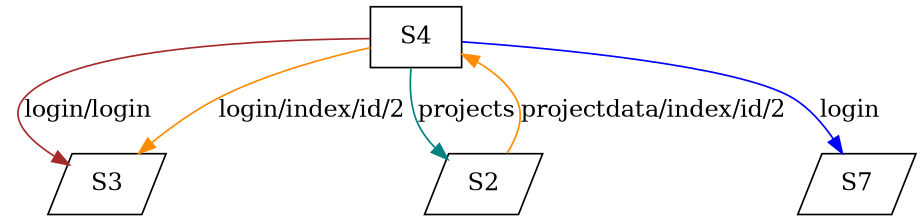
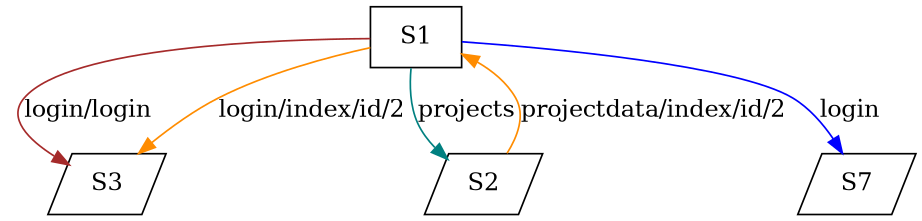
  digraph {
    node [shape=parallelogram]
    edge [color=darkorange]
-   S4 [shape=box]
+   S4 [shape=box label=S1]
    S3
    S2
    n4 [label=S7]
    S4 -> S3 [color=brown label="login/login"]
    S4 -> S3 [label="login/index/id/2"]
    S4 -> S2 [color=teal label=projects]
    S4 -> n4 [color=blue label=login]
    S2 -> S4 [label="projectdata/index/id/2"]
  }
